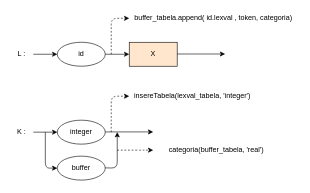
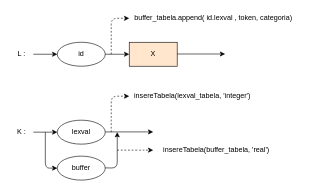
  <mxCell id="0" />
  <mxCell id="1" parent="0" />
  <mxCell id="2" value="" style="endArrow=classic;html=1;" parent="1" edge="1"><mxGeometry width="50" height="50" relative="1" as="geometry"><mxPoint x="55" y="90" as="sourcePoint" /><mxPoint x="95" y="90" as="targetPoint" /></mxGeometry></mxCell>
  <mxCell id="3" value="L :" style="text;html=1;align=center;verticalAlign=middle;resizable=0;points=[];autosize=1;" parent="1" vertex="1"><mxGeometry x="20" y="80" width="30" height="20" as="geometry" /></mxCell>
  <mxCell id="4" value="id" style="ellipse;whiteSpace=wrap;html=1;" parent="1" vertex="1"><mxGeometry x="95" y="70" width="80" height="40" as="geometry" /></mxCell>
  <mxCell id="5" value="" style="endArrow=classic;html=1;" parent="1" edge="1"><mxGeometry width="50" height="50" relative="1" as="geometry"><mxPoint x="175" y="90" as="sourcePoint" /><mxPoint x="215" y="90" as="targetPoint" /></mxGeometry></mxCell>
  <mxCell id="6" value="X" style="rounded=0;whiteSpace=wrap;html=1;fillColor=#ffe6cc;" parent="1" vertex="1"><mxGeometry x="215" y="70" width="80" height="40" as="geometry" /></mxCell>
  <mxCell id="7" value="" style="endArrow=classic;html=1;exitX=1;exitY=0.5;exitDx=0;exitDy=0;" parent="1" edge="1"><mxGeometry width="50" height="50" relative="1" as="geometry"><mxPoint x="295" y="89.58" as="sourcePoint" /><mxPoint x="375" y="89.58" as="targetPoint" /></mxGeometry></mxCell>
  <mxCell id="8" value="" style="endArrow=classic;html=1;dashed=1;" parent="1" edge="1"><mxGeometry width="50" height="50" relative="1" as="geometry"><mxPoint x="185" y="90" as="sourcePoint" /><mxPoint x="215" y="30" as="targetPoint" /><Array as="points"><mxPoint x="185" y="30" /></Array></mxGeometry></mxCell>
  <mxCell id="9" value="buffer_tabela.append( id.lexval , token, categoria)" style="text;html=1;align=center;verticalAlign=middle;resizable=0;points=[];autosize=1;" parent="1" vertex="1"><mxGeometry x="215" y="20" width="280" height="20" as="geometry" /></mxCell>
  <mxCell id="10" value="" style="endArrow=classic;html=1;" parent="1" edge="1"><mxGeometry width="50" height="50" relative="1" as="geometry"><mxPoint x="55" y="220" as="sourcePoint" /><mxPoint x="95" y="220" as="targetPoint" /></mxGeometry></mxCell>
  <mxCell id="11" value="K :" style="text;html=1;align=center;verticalAlign=middle;resizable=0;points=[];autosize=1;" parent="1" vertex="1"><mxGeometry x="20" y="210" width="30" height="20" as="geometry" /></mxCell>
- <mxCell id="12" value="integer" style="ellipse;whiteSpace=wrap;html=1;" parent="1" vertex="1"><mxGeometry x="95" y="200" width="80" height="40" as="geometry" /></mxCell>
+ <mxCell id="12" value="lexval" style="ellipse;whiteSpace=wrap;html=1;" parent="1" vertex="1"><mxGeometry x="95" y="200" width="80" height="40" as="geometry" /></mxCell>
  <mxCell id="13" value="" style="endArrow=classic;html=1;exitX=1;exitY=0.5;exitDx=0;exitDy=0;" parent="1" edge="1"><mxGeometry width="50" height="50" relative="1" as="geometry"><mxPoint x="175" y="219.58" as="sourcePoint" /><mxPoint x="255" y="219.58" as="targetPoint" /></mxGeometry></mxCell>
  <mxCell id="14" value="buffer" style="ellipse;whiteSpace=wrap;html=1;" parent="1" vertex="1"><mxGeometry x="95" y="260" width="80" height="40" as="geometry" /></mxCell>
  <mxCell id="15" value="" style="endArrow=classic;html=1;entryX=0;entryY=0.5;entryDx=0;entryDy=0;" parent="1" target="14" edge="1"><mxGeometry width="50" height="50" relative="1" as="geometry"><mxPoint x="75" y="220" as="sourcePoint" /><mxPoint x="105" y="330" as="targetPoint" /><Array as="points"><mxPoint x="75" y="280" /></Array></mxGeometry></mxCell>
  <mxCell id="16" value="" style="endArrow=classic;html=1;" parent="1" edge="1"><mxGeometry width="50" height="50" relative="1" as="geometry"><mxPoint x="175" y="279.58" as="sourcePoint" /><mxPoint x="195" y="220" as="targetPoint" /><Array as="points"><mxPoint x="195" y="280" /></Array></mxGeometry></mxCell>
  <mxCell id="17" value="" style="endArrow=classic;html=1;dashed=1;" parent="1" edge="1"><mxGeometry width="50" height="50" relative="1" as="geometry"><mxPoint x="185" y="220" as="sourcePoint" /><mxPoint x="215" y="160" as="targetPoint" /><Array as="points"><mxPoint x="185" y="160" /></Array></mxGeometry></mxCell>
  <mxCell id="18" value="insereTabela(lexval_tabela, 'integer')" style="text;html=1;align=center;verticalAlign=middle;resizable=0;points=[];autosize=1;" parent="1" vertex="1"><mxGeometry x="215" y="150" width="210" height="20" as="geometry" /></mxCell>
  <mxCell id="19" value="" style="endArrow=classic;html=1;dashed=1;" parent="1" edge="1"><mxGeometry width="50" height="50" relative="1" as="geometry"><mxPoint x="195" y="250" as="sourcePoint" /><mxPoint x="255" y="250" as="targetPoint" /><Array as="points"><mxPoint x="235" y="250" /></Array></mxGeometry></mxCell>
- <mxCell id="20" value="categoria(buffer_tabela, 'real')" style="text;html=1;align=center;verticalAlign=middle;resizable=0;points=[];autosize=1;" parent="1" vertex="1"><mxGeometry x="265" y="240" width="190" height="20" as="geometry" /></mxCell>
+ <mxCell id="20" value="insereTabela(buffer_tabela, 'real')" style="text;html=1;align=center;verticalAlign=middle;resizable=0;points=[];autosize=1;" parent="1" vertex="1"><mxGeometry x="265" y="240" width="190" height="20" as="geometry" /></mxCell>
